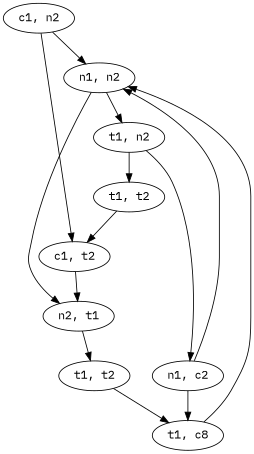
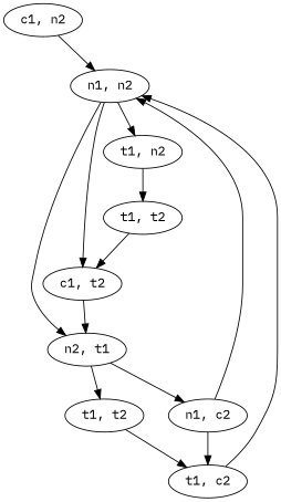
  digraph {
    fontname="IBM Plex Mono"
    node [fontname="IBM Plex Mono"]
    edge [fontname="IBM Plex Mono"]
    n1 [label="n1, n2"]
    n2 [label="t1, n2"]
    n3 [label="n2, t1"]
    n4 [label="t1, t2"]
    n5 [label="t1, t2"]
    n6 [label="n1, c2"]
    n7 [label="c1, t2"]
    n8 [label="c1, n2"]
-   n9 [label="t1, c8"]
+   n9 [label="t1, c2"]
    n1 -> n2
    n1 -> n3
    n2 -> n4
    n3 -> n5
-   n2 -> n6
+   n3 -> n6
    n4 -> n7
    n5 -> n9
    n6 -> n1
    n6 -> n9
    n7 -> n3
    n8 -> n1
-   n8 -> n7
+   n1 -> n7
    n9 -> n1
  }
